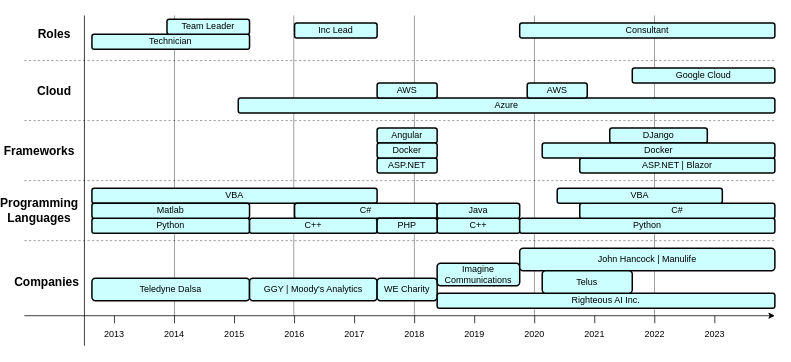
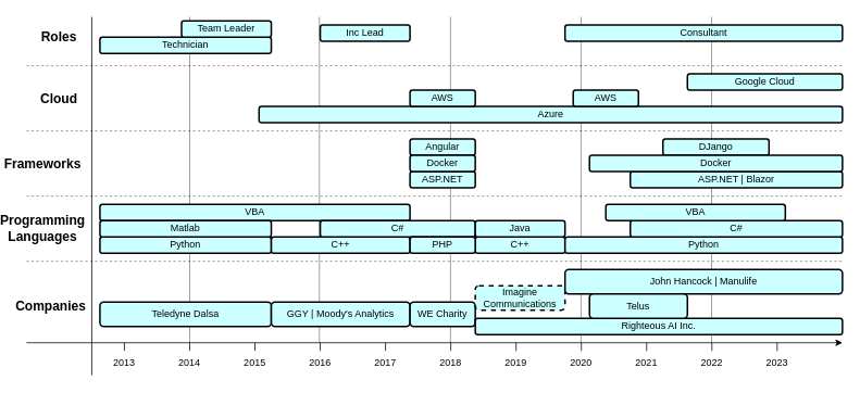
  <mxCell id="0" />
  <mxCell id="1" parent="0" />
  <mxCell id="2" value="" style="endArrow=none;dashed=1;html=1;rounded=0;labelBackgroundColor=none;fontColor=#000000;opacity=50;" parent="1" edge="1"><mxGeometry width="50" height="50" relative="1" as="geometry"><mxPoint y="320" as="sourcePoint" x="30" /><mxPoint x="1030" y="320" as="targetPoint" /></mxGeometry></mxCell>
  <mxCell id="3" value="" style="endArrow=none;dashed=1;html=1;rounded=0;labelBackgroundColor=none;fontColor=#000000;opacity=50;" parent="1" edge="1"><mxGeometry width="50" height="50" relative="1" as="geometry"><mxPoint y="240" as="sourcePoint" x="30" /><mxPoint x="1030" y="240" as="targetPoint" /></mxGeometry></mxCell>
  <mxCell id="4" value="" style="endArrow=none;dashed=1;html=1;rounded=0;labelBackgroundColor=none;fontColor=#000000;opacity=50;" parent="1" edge="1"><mxGeometry width="50" height="50" relative="1" as="geometry"><mxPoint y="160" as="sourcePoint" x="30" /><mxPoint x="1030" y="160" as="targetPoint" /></mxGeometry></mxCell>
  <mxCell id="5" value="" style="endArrow=none;dashed=1;html=1;rounded=0;labelBackgroundColor=none;fontColor=#000000;opacity=50;" parent="1" edge="1"><mxGeometry width="50" height="50" relative="1" as="geometry"><mxPoint y="80" as="sourcePoint" x="30" /><mxPoint x="1030" y="80" as="targetPoint" /></mxGeometry></mxCell>
  <mxCell id="6" value="" style="endArrow=none;html=1;rounded=0;textOpacity=50;fontColor=#c7c7c7;opacity=50;" parent="1" edge="1"><mxGeometry width="50" height="50" relative="1" as="geometry"><mxPoint x="230" y="420" as="sourcePoint" /><mxPoint x="230" as="targetPoint" y="20" /></mxGeometry></mxCell>
  <mxCell id="7" value="" style="endArrow=none;html=1;rounded=0;textOpacity=50;fontColor=#c7c7c7;opacity=50;" parent="1" edge="1"><mxGeometry width="50" height="50" relative="1" as="geometry"><mxPoint x="388.95" y="420" as="sourcePoint" /><mxPoint x="388.95" as="targetPoint" y="20" /></mxGeometry></mxCell>
  <mxCell id="8" value="" style="endArrow=none;html=1;rounded=0;textOpacity=50;fontColor=#c7c7c7;opacity=50;" parent="1" edge="1"><mxGeometry width="50" height="50" relative="1" as="geometry"><mxPoint x="549.63" y="420" as="sourcePoint" /><mxPoint x="549.63" as="targetPoint" y="20" /></mxGeometry></mxCell>
  <mxCell id="9" value="" style="endArrow=none;html=1;rounded=0;textOpacity=50;fontColor=#c7c7c7;opacity=50;" parent="1" edge="1"><mxGeometry width="50" height="50" relative="1" as="geometry"><mxPoint x="709.63" y="420" as="sourcePoint" /><mxPoint x="709.63" as="targetPoint" y="20" /></mxGeometry></mxCell>
  <mxCell id="10" value="" style="endArrow=none;html=1;rounded=0;textOpacity=50;fontColor=#c7c7c7;opacity=50;" parent="1" edge="1"><mxGeometry width="50" height="50" relative="1" as="geometry"><mxPoint x="869.63" y="420" as="sourcePoint" /><mxPoint x="869.63" as="targetPoint" y="20" /></mxGeometry></mxCell>
  <mxCell id="11" value="" style="endArrow=classic;html=1;rounded=0;fontColor=#000000;labelBackgroundColor=none;" parent="1" edge="1"><mxGeometry width="50" height="50" relative="1" as="geometry"><mxPoint y="420" as="sourcePoint" x="30" /><mxPoint x="1030" y="420" as="targetPoint" /></mxGeometry></mxCell>
  <mxCell id="12" value="" style="endArrow=none;html=1;rounded=0;fontColor=#000000;labelBackgroundColor=none;" parent="1" edge="1"><mxGeometry width="50" height="50" relative="1" as="geometry"><mxPoint x="150" y="420" as="sourcePoint" /><mxPoint x="150" y="430" as="targetPoint" /></mxGeometry></mxCell>
  <mxCell id="13" value="2013" style="text;html=1;strokeColor=none;fillColor=none;align=center;verticalAlign=middle;whiteSpace=wrap;rounded=0;fontColor=#000000;labelBackgroundColor=none;" parent="1" vertex="1"><mxGeometry x="120" y="430" width="60" height="30" as="geometry" /></mxCell>
  <mxCell id="14" value="" style="endArrow=none;html=1;rounded=0;fontColor=#000000;labelBackgroundColor=none;" parent="1" edge="1"><mxGeometry width="50" height="50" relative="1" as="geometry"><mxPoint x="230" y="420" as="sourcePoint" /><mxPoint x="230" y="430" as="targetPoint" /></mxGeometry></mxCell>
  <mxCell id="15" value="2014" style="text;html=1;strokeColor=none;fillColor=none;align=center;verticalAlign=middle;whiteSpace=wrap;rounded=0;fontColor=#000000;labelBackgroundColor=none;" parent="1" vertex="1"><mxGeometry x="200" y="430" width="60" height="30" as="geometry" /></mxCell>
  <mxCell id="16" value="" style="endArrow=none;html=1;rounded=0;fontColor=#000000;labelBackgroundColor=none;" parent="1" edge="1"><mxGeometry width="50" height="50" relative="1" as="geometry"><mxPoint x="310" y="420" as="sourcePoint" /><mxPoint x="310" y="430" as="targetPoint" /></mxGeometry></mxCell>
  <mxCell id="17" value="2015" style="text;html=1;strokeColor=none;fillColor=none;align=center;verticalAlign=middle;whiteSpace=wrap;rounded=0;fontColor=#000000;labelBackgroundColor=none;" parent="1" vertex="1"><mxGeometry x="280" y="430" width="60" height="30" as="geometry" /></mxCell>
  <mxCell id="18" value="" style="endArrow=none;html=1;rounded=0;fontColor=#000000;labelBackgroundColor=none;" parent="1" edge="1"><mxGeometry width="50" height="50" relative="1" as="geometry"><mxPoint x="390" y="420" as="sourcePoint" /><mxPoint x="390" y="430" as="targetPoint" /></mxGeometry></mxCell>
  <mxCell id="19" value="2016" style="text;html=1;strokeColor=none;fillColor=none;align=center;verticalAlign=middle;whiteSpace=wrap;rounded=0;fontColor=#000000;labelBackgroundColor=none;" parent="1" vertex="1"><mxGeometry x="360" y="430" width="60" height="30" as="geometry" /></mxCell>
  <mxCell id="20" value="" style="endArrow=none;html=1;rounded=0;fontColor=#000000;labelBackgroundColor=none;" parent="1" edge="1"><mxGeometry width="50" height="50" relative="1" as="geometry"><mxPoint x="470" y="420" as="sourcePoint" /><mxPoint x="470" y="430" as="targetPoint" /></mxGeometry></mxCell>
  <mxCell id="21" value="2017" style="text;html=1;strokeColor=none;fillColor=none;align=center;verticalAlign=middle;whiteSpace=wrap;rounded=0;fontColor=#000000;labelBackgroundColor=none;" parent="1" vertex="1"><mxGeometry x="440" y="430" width="60" height="30" as="geometry" /></mxCell>
  <mxCell id="22" value="" style="endArrow=none;html=1;rounded=0;fontColor=#000000;labelBackgroundColor=none;" parent="1" edge="1"><mxGeometry width="50" height="50" relative="1" as="geometry"><mxPoint x="550" y="420" as="sourcePoint" /><mxPoint x="550" y="430" as="targetPoint" /></mxGeometry></mxCell>
  <mxCell id="23" value="2018" style="text;html=1;strokeColor=none;fillColor=none;align=center;verticalAlign=middle;whiteSpace=wrap;rounded=0;fontColor=#000000;labelBackgroundColor=none;" parent="1" vertex="1"><mxGeometry x="520" y="430" width="60" height="30" as="geometry" /></mxCell>
  <mxCell id="24" value="" style="endArrow=none;html=1;rounded=0;fontColor=#000000;labelBackgroundColor=none;" parent="1" edge="1"><mxGeometry width="50" height="50" relative="1" as="geometry"><mxPoint x="630" y="420" as="sourcePoint" /><mxPoint x="630" y="430" as="targetPoint" /></mxGeometry></mxCell>
  <mxCell id="25" value="2019" style="text;html=1;strokeColor=none;fillColor=none;align=center;verticalAlign=middle;whiteSpace=wrap;rounded=0;fontColor=#000000;labelBackgroundColor=none;" parent="1" vertex="1"><mxGeometry x="600" y="430" width="60" height="30" as="geometry" /></mxCell>
  <mxCell id="26" value="" style="endArrow=none;html=1;rounded=0;fontColor=#000000;labelBackgroundColor=none;" parent="1" edge="1"><mxGeometry width="50" height="50" relative="1" as="geometry"><mxPoint x="710" y="420" as="sourcePoint" /><mxPoint x="710" y="430" as="targetPoint" /></mxGeometry></mxCell>
  <mxCell id="27" value="2020" style="text;html=1;strokeColor=none;fillColor=none;align=center;verticalAlign=middle;whiteSpace=wrap;rounded=0;fontColor=#000000;labelBackgroundColor=none;" parent="1" vertex="1"><mxGeometry x="680" y="430" width="60" height="30" as="geometry" /></mxCell>
  <mxCell id="28" value="" style="endArrow=none;html=1;rounded=0;fontColor=#000000;labelBackgroundColor=none;" parent="1" edge="1"><mxGeometry width="50" height="50" relative="1" as="geometry"><mxPoint x="790" y="420" as="sourcePoint" /><mxPoint x="790" y="430" as="targetPoint" /></mxGeometry></mxCell>
  <mxCell id="29" value="2021" style="text;html=1;strokeColor=none;fillColor=none;align=center;verticalAlign=middle;whiteSpace=wrap;rounded=0;fontColor=#000000;labelBackgroundColor=none;" parent="1" vertex="1"><mxGeometry x="760" y="430" width="60" height="30" as="geometry" /></mxCell>
  <mxCell id="30" value="" style="endArrow=none;html=1;rounded=0;fontColor=#000000;labelBackgroundColor=none;" parent="1" edge="1"><mxGeometry width="50" height="50" relative="1" as="geometry"><mxPoint x="870" y="420" as="sourcePoint" /><mxPoint x="870" y="430" as="targetPoint" /></mxGeometry></mxCell>
  <mxCell id="31" value="2022" style="text;html=1;strokeColor=none;fillColor=none;align=center;verticalAlign=middle;whiteSpace=wrap;rounded=0;fontColor=#000000;labelBackgroundColor=none;" parent="1" vertex="1"><mxGeometry x="840" y="430" width="60" height="30" as="geometry" /></mxCell>
  <mxCell id="32" value="" style="endArrow=none;html=1;rounded=0;fontColor=#000000;labelBackgroundColor=none;" parent="1" edge="1"><mxGeometry width="50" height="50" relative="1" as="geometry"><mxPoint x="950" y="420" as="sourcePoint" /><mxPoint x="950" y="430" as="targetPoint" /></mxGeometry></mxCell>
  <mxCell id="33" value="2023" style="text;html=1;strokeColor=none;fillColor=none;align=center;verticalAlign=middle;whiteSpace=wrap;rounded=0;fontColor=#000000;labelBackgroundColor=none;" parent="1" vertex="1"><mxGeometry x="920" y="430" width="60" height="30" as="geometry" /></mxCell>
  <mxCell id="34" value="" style="endArrow=none;html=1;rounded=0;fontColor=#000000;labelBackgroundColor=none;labelPosition=center;verticalLabelPosition=middle;align=center;verticalAlign=middle;" parent="1" edge="1"><mxGeometry width="50" height="50" relative="1" as="geometry"><mxPoint x="110" y="460" as="sourcePoint" /><mxPoint x="110" as="targetPoint" y="20" /></mxGeometry></mxCell>
  <mxCell id="35" value="Programming&lt;br style=&quot;font-size: 16px;&quot;&gt;Languages" style="text;html=1;strokeColor=none;fillColor=none;align=center;verticalAlign=middle;whiteSpace=wrap;rounded=0;fontColor=#000000;labelBackgroundColor=none;fontStyle=1;fontSize=16;labelPosition=center;verticalLabelPosition=middle;" parent="1" vertex="1"><mxGeometry x="20" y="265" width="60" height="30" as="geometry" /></mxCell>
  <mxCell id="36" value="Frameworks" style="text;html=1;strokeColor=none;fillColor=none;align=center;verticalAlign=middle;whiteSpace=wrap;rounded=0;fontColor=#000000;labelBackgroundColor=none;fontStyle=1;fontSize=16;labelPosition=center;verticalLabelPosition=middle;" parent="1" vertex="1"><mxGeometry x="20" y="185" width="60" height="30" as="geometry" /></mxCell>
  <mxCell id="37" value="Roles" style="text;html=1;strokeColor=none;fillColor=none;align=center;verticalAlign=middle;whiteSpace=wrap;rounded=0;fontColor=#000000;labelBackgroundColor=none;fontStyle=1;fontSize=16;labelPosition=center;verticalLabelPosition=middle;" parent="1" vertex="1"><mxGeometry x="40" y="30" width="60" height="30" as="geometry" /></mxCell>
  <mxCell id="38" value="Cloud" style="text;html=1;strokeColor=none;fillColor=none;align=center;verticalAlign=middle;whiteSpace=wrap;rounded=0;fontColor=#000000;labelBackgroundColor=none;fontStyle=1;fontSize=16;labelPosition=center;verticalLabelPosition=middle;" parent="1" vertex="1"><mxGeometry x="40" y="105" width="60" height="30" as="geometry" /></mxCell>
  <mxCell id="39" value="Companies" style="text;html=1;strokeColor=none;fillColor=none;align=center;verticalAlign=middle;whiteSpace=wrap;rounded=0;fontColor=#000000;labelBackgroundColor=none;fontStyle=1;fontSize=16;labelPosition=center;verticalLabelPosition=middle;" parent="1" vertex="1"><mxGeometry y="360" width="60" height="30" as="geometry" x="30" /></mxCell>
  <mxCell id="40" value="Teledyne Dalsa" style="rounded=1;whiteSpace=wrap;html=1;gradientColor=none;gradientDirection=east;fillColor=#CCFFFF;fontColor=#000000;labelBackgroundColor=none;labelBorderColor=none;fillStyle=solid;strokeWidth=2;" parent="1" vertex="1"><mxGeometry x="120" y="370" width="210" height="30" as="geometry" /></mxCell>
  <mxCell id="41" value="GGY | Moody's Analytics" style="rounded=1;whiteSpace=wrap;html=1;gradientColor=none;gradientDirection=east;fillColor=#CCFFFF;fontColor=#000000;labelBackgroundColor=none;labelBorderColor=none;fillStyle=solid;strokeWidth=2;" parent="1" vertex="1"><mxGeometry x="330" y="370" width="170" height="30" as="geometry" /></mxCell>
  <mxCell id="42" value="WE Charity" style="rounded=1;whiteSpace=wrap;html=1;gradientColor=none;gradientDirection=east;fillColor=#CCFFFF;fontColor=#000000;labelBackgroundColor=none;labelBorderColor=none;fillStyle=solid;strokeWidth=2;" parent="1" vertex="1"><mxGeometry x="500" y="370" width="80" height="30" as="geometry" /></mxCell>
  <mxCell id="43" value="Righteous AI Inc." style="rounded=1;whiteSpace=wrap;html=1;gradientColor=none;gradientDirection=east;fillColor=#CCFFFF;fontColor=#000000;labelBackgroundColor=none;labelBorderColor=none;fillStyle=solid;strokeWidth=2;" parent="1" vertex="1"><mxGeometry x="580" y="390" width="450" height="20" as="geometry" /></mxCell>
- <mxCell id="44" value="Imagine Communications" style="rounded=1;whiteSpace=wrap;html=1;gradientColor=none;gradientDirection=east;fillColor=#CCFFFF;fontColor=#000000;labelBackgroundColor=none;labelBorderColor=none;fillStyle=solid;strokeWidth=2;" parent="1" vertex="1"><mxGeometry x="580" y="350" width="110" height="30" as="geometry" /></mxCell>
+ <mxCell id="44" value="Imagine Communications" style="rounded=1;whiteSpace=wrap;html=1;gradientColor=none;gradientDirection=east;fillColor=#CCFFFF;fontColor=#000000;labelBackgroundColor=none;labelBorderColor=none;fillStyle=solid;strokeWidth=2;dashed=1;" parent="1" vertex="1"><mxGeometry x="580" y="350" width="110" height="30" as="geometry" /></mxCell>
  <mxCell id="45" value="John Hancock | Manulife" style="rounded=1;whiteSpace=wrap;html=1;gradientColor=none;gradientDirection=east;fillColor=#CCFFFF;fontColor=#000000;labelBackgroundColor=none;labelBorderColor=none;fillStyle=solid;strokeWidth=2;" parent="1" vertex="1"><mxGeometry x="690" y="330" width="340" height="30" as="geometry" /></mxCell>
  <mxCell id="46" value="Telus" style="rounded=1;whiteSpace=wrap;html=1;gradientColor=none;gradientDirection=east;fillColor=#CCFFFF;fontColor=#000000;labelBackgroundColor=none;labelBorderColor=none;fillStyle=solid;strokeWidth=2;" parent="1" vertex="1"><mxGeometry x="720" y="360" width="120" height="30" as="geometry" /></mxCell>
  <mxCell id="47" value="Python" style="rounded=1;whiteSpace=wrap;html=1;gradientColor=none;gradientDirection=east;fillColor=#CCFFFF;fontColor=#000000;labelBackgroundColor=none;labelBorderColor=none;fillStyle=solid;strokeWidth=2;" parent="1" vertex="1"><mxGeometry x="120" y="290" width="210" height="20" as="geometry" /></mxCell>
  <mxCell id="48" value="VBA" style="rounded=1;whiteSpace=wrap;html=1;gradientColor=none;gradientDirection=east;fillColor=#CCFFFF;fontColor=#000000;labelBackgroundColor=none;labelBorderColor=none;fillStyle=solid;strokeWidth=2;" parent="1" vertex="1"><mxGeometry x="120" y="250" width="380" height="20" as="geometry" /></mxCell>
  <mxCell id="49" value="Matlab" style="rounded=1;whiteSpace=wrap;html=1;gradientColor=none;gradientDirection=east;fillColor=#CCFFFF;fontColor=#000000;labelBackgroundColor=none;labelBorderColor=none;fillStyle=solid;strokeWidth=2;" parent="1" vertex="1"><mxGeometry x="120" y="270" width="210" height="20" as="geometry" /></mxCell>
  <mxCell id="50" value="C++" style="rounded=1;whiteSpace=wrap;html=1;gradientColor=none;gradientDirection=east;fillColor=#CCFFFF;fontColor=#000000;labelBackgroundColor=none;labelBorderColor=none;fillStyle=solid;strokeWidth=2;" parent="1" vertex="1"><mxGeometry x="330" y="290" width="170" height="20" as="geometry" /></mxCell>
  <mxCell id="51" value="C#" style="rounded=1;whiteSpace=wrap;html=1;gradientColor=none;gradientDirection=east;fillColor=#CCFFFF;fontColor=#000000;labelBackgroundColor=none;labelBorderColor=none;fillStyle=solid;strokeWidth=2;" parent="1" vertex="1"><mxGeometry x="390" y="270" width="190" height="20" as="geometry" /></mxCell>
  <mxCell id="52" value="C++" style="rounded=1;whiteSpace=wrap;html=1;gradientColor=none;gradientDirection=east;fillColor=#CCFFFF;fontColor=#000000;labelBackgroundColor=none;labelBorderColor=none;fillStyle=solid;strokeWidth=2;" parent="1" vertex="1"><mxGeometry x="580" y="290" width="110" height="20" as="geometry" /></mxCell>
  <mxCell id="53" value="Python" style="rounded=1;whiteSpace=wrap;html=1;gradientColor=none;gradientDirection=east;fillColor=#CCFFFF;fontColor=#000000;labelBackgroundColor=none;labelBorderColor=none;fillStyle=solid;strokeWidth=2;" parent="1" vertex="1"><mxGeometry x="690" y="290" width="340" height="20" as="geometry" /></mxCell>
  <mxCell id="54" value="C#" style="rounded=1;whiteSpace=wrap;html=1;gradientColor=none;gradientDirection=east;fillColor=#CCFFFF;fontColor=#000000;labelBackgroundColor=none;labelBorderColor=none;fillStyle=solid;strokeWidth=2;" parent="1" vertex="1"><mxGeometry x="770" y="270" width="260" height="20" as="geometry" /></mxCell>
  <mxCell id="55" value="VBA" style="rounded=1;whiteSpace=wrap;html=1;gradientColor=none;gradientDirection=east;fillColor=#CCFFFF;fontColor=#000000;labelBackgroundColor=none;labelBorderColor=none;fillStyle=solid;strokeWidth=2;" parent="1" vertex="1"><mxGeometry x="740" y="250" width="220" height="20" as="geometry" /></mxCell>
  <mxCell id="56" value="ASP.NET" style="rounded=1;whiteSpace=wrap;html=1;gradientColor=none;gradientDirection=east;fillColor=#CCFFFF;fontColor=#000000;labelBackgroundColor=none;labelBorderColor=none;fillStyle=solid;strokeWidth=2;" parent="1" vertex="1"><mxGeometry x="500" y="210" width="80" height="20" as="geometry" /></mxCell>
  <mxCell id="57" value="ASP.NET | Blazor" style="rounded=1;whiteSpace=wrap;html=1;gradientColor=none;gradientDirection=east;fillColor=#CCFFFF;fontColor=#000000;labelBackgroundColor=none;labelBorderColor=none;fillStyle=solid;strokeWidth=2;" parent="1" vertex="1"><mxGeometry x="770" y="210" width="260" height="20" as="geometry" /></mxCell>
  <mxCell id="58" value="DJango" style="rounded=1;whiteSpace=wrap;html=1;gradientColor=none;gradientDirection=east;fillColor=#CCFFFF;fontColor=#000000;labelBackgroundColor=none;labelBorderColor=none;fillStyle=solid;strokeWidth=2;" parent="1" vertex="1"><mxGeometry x="810" y="170" width="130" height="20" as="geometry" /></mxCell>
  <mxCell id="59" value="Angular" style="rounded=1;whiteSpace=wrap;html=1;gradientColor=none;gradientDirection=east;fillColor=#CCFFFF;fontColor=#000000;labelBackgroundColor=none;labelBorderColor=none;fillStyle=solid;strokeWidth=2;" parent="1" vertex="1"><mxGeometry x="500" y="170" width="80" height="20" as="geometry" /></mxCell>
  <mxCell id="60" value="PHP" style="rounded=1;whiteSpace=wrap;html=1;gradientColor=none;gradientDirection=east;fillColor=#CCFFFF;fontColor=#000000;labelBackgroundColor=none;labelBorderColor=none;fillStyle=solid;strokeWidth=2;" parent="1" vertex="1"><mxGeometry x="500" y="290" width="80" height="20" as="geometry" /></mxCell>
  <mxCell id="61" value="Docker" style="rounded=1;whiteSpace=wrap;html=1;gradientColor=none;gradientDirection=east;fillColor=#CCFFFF;fontColor=#000000;labelBackgroundColor=none;labelBorderColor=none;fillStyle=solid;strokeWidth=2;" parent="1" vertex="1"><mxGeometry x="500" y="190" width="80" height="20" as="geometry" /></mxCell>
  <mxCell id="62" value="Docker" style="rounded=1;whiteSpace=wrap;html=1;gradientColor=none;gradientDirection=east;fillColor=#CCFFFF;fontColor=#000000;labelBackgroundColor=none;labelBorderColor=none;fillStyle=solid;strokeWidth=2;" parent="1" vertex="1"><mxGeometry x="720" y="190" width="310" height="20" as="geometry" /></mxCell>
  <mxCell id="63" value="Java" style="rounded=1;whiteSpace=wrap;html=1;gradientColor=none;gradientDirection=east;fillColor=#CCFFFF;fontColor=#000000;labelBackgroundColor=none;labelBorderColor=none;fillStyle=solid;strokeWidth=2;" parent="1" vertex="1"><mxGeometry x="580" y="270" width="110" height="20" as="geometry" /></mxCell>
  <mxCell id="64" value="Azure" style="rounded=1;whiteSpace=wrap;html=1;gradientColor=none;gradientDirection=east;fillColor=#CCFFFF;fontColor=#000000;labelBackgroundColor=none;labelBorderColor=none;fillStyle=solid;strokeWidth=2;" parent="1" vertex="1"><mxGeometry x="315" y="130" width="715" height="20" as="geometry" /></mxCell>
  <mxCell id="65" value="AWS" style="rounded=1;whiteSpace=wrap;html=1;gradientColor=none;gradientDirection=east;fillColor=#CCFFFF;fontColor=#000000;labelBackgroundColor=none;labelBorderColor=none;fillStyle=solid;strokeWidth=2;" parent="1" vertex="1"><mxGeometry x="500" y="110" width="80" height="20" as="geometry" /></mxCell>
  <mxCell id="66" value="AWS" style="rounded=1;whiteSpace=wrap;html=1;gradientColor=none;gradientDirection=east;fillColor=#CCFFFF;fontColor=#000000;labelBackgroundColor=none;labelBorderColor=none;fillStyle=solid;strokeWidth=2;" parent="1" vertex="1"><mxGeometry x="700" y="110" width="80" height="20" as="geometry" /></mxCell>
  <mxCell id="67" value="Google Cloud" style="rounded=1;whiteSpace=wrap;html=1;gradientColor=none;gradientDirection=east;fillColor=#CCFFFF;fontColor=#000000;labelBackgroundColor=none;labelBorderColor=none;fillStyle=solid;strokeWidth=2;" parent="1" vertex="1"><mxGeometry x="840" y="90" width="190" height="20" as="geometry" /></mxCell>
  <mxCell id="68" value="Technician" style="rounded=1;whiteSpace=wrap;html=1;gradientColor=none;gradientDirection=east;fillColor=#CCFFFF;fontColor=#000000;labelBackgroundColor=none;labelBorderColor=none;fillStyle=solid;strokeWidth=2;" parent="1" vertex="1"><mxGeometry x="120" y="45" width="210" height="20" as="geometry" /></mxCell>
  <mxCell id="69" value="Consultant" style="rounded=1;whiteSpace=wrap;html=1;gradientColor=none;gradientDirection=east;fillColor=#CCFFFF;fontColor=#000000;labelBackgroundColor=none;labelBorderColor=none;fillStyle=solid;strokeWidth=2;" parent="1" vertex="1"><mxGeometry x="690" y="30" width="340" height="20" as="geometry" /></mxCell>
  <mxCell id="70" value="Team Leader" style="rounded=1;whiteSpace=wrap;html=1;gradientColor=none;gradientDirection=east;fillColor=#CCFFFF;fontColor=#000000;labelBackgroundColor=none;labelBorderColor=none;fillStyle=solid;strokeWidth=2;" parent="1" vertex="1"><mxGeometry x="220" y="25" width="110" height="20" as="geometry" /></mxCell>
  <mxCell id="71" value="Inc Lead" style="rounded=1;whiteSpace=wrap;html=1;gradientColor=none;gradientDirection=east;fillColor=#CCFFFF;fontColor=#000000;labelBackgroundColor=none;labelBorderColor=none;fillStyle=solid;strokeWidth=2;" parent="1" vertex="1"><mxGeometry x="390" y="30" width="110" height="20" as="geometry" /></mxCell>
